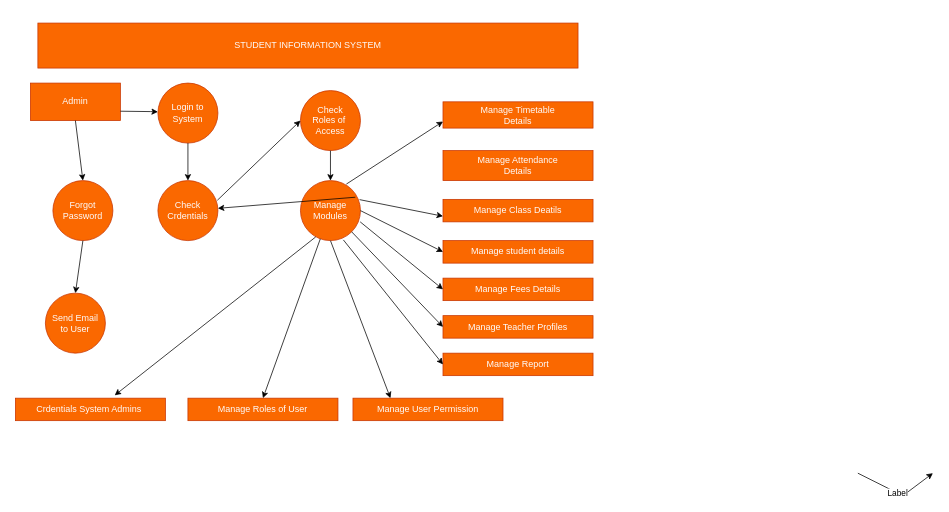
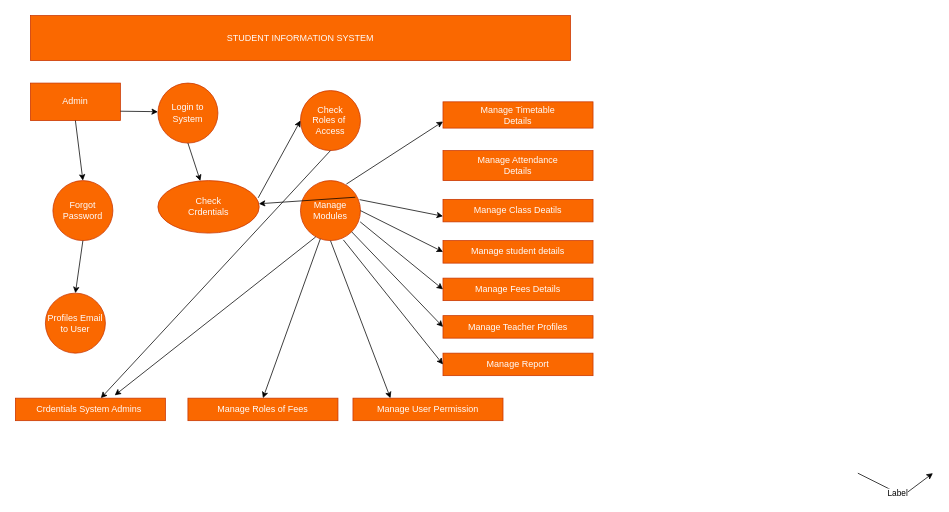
  <mxCell id="0" />
  <mxCell id="1" parent="0" />
- <mxCell id="2" value="STUDENT INFORMATION SYSTEM" style="rounded=0;whiteSpace=wrap;html=1;fillColor=#fa6800;strokeColor=#C73500;fontColor=#FDFDFD;" vertex="1" parent="1"><mxGeometry x="50" y="30" width="720" height="60" as="geometry" /></mxCell>
+ <mxCell id="2" value="STUDENT INFORMATION SYSTEM" style="rounded=0;whiteSpace=wrap;html=1;fillColor=#fa6800;strokeColor=#C73500;fontColor=#FDFDFD;" vertex="1" parent="1"><mxGeometry x="40" y="20" width="720" height="60" as="geometry" /></mxCell>
  <mxCell id="3" value="Admin" style="rounded=0;whiteSpace=wrap;html=1;fillColor=#fa6800;fontColor=#FDFDFD;strokeColor=#C73500;" vertex="1" parent="1"><mxGeometry x="40" y="110" width="120" height="50" as="geometry" /></mxCell>
  <mxCell id="4" value="" style="endArrow=classic;html=1;rounded=0;exitX=1;exitY=0.75;exitDx=0;exitDy=0;fontColor=#FDFDFD;" edge="1" parent="1" source="3" target="7"><mxGeometry width="50" height="50" relative="1" as="geometry"><mxPoint x="160" y="134.5" as="sourcePoint" /><mxPoint x="240" y="134.5" as="targetPoint" /><Array as="points"><mxPoint x="200" y="148" /></Array></mxGeometry></mxCell>
  <mxCell id="5" value="" style="endArrow=classic;html=1;rounded=0;" edge="1" parent="1"><mxGeometry relative="1" as="geometry"><mxPoint x="1143" y="630" as="sourcePoint" /><mxPoint x="1243" y="630" as="targetPoint" /><Array as="points"><mxPoint x="1203" y="660" /></Array></mxGeometry></mxCell>
  <mxCell id="6" value="Label" style="edgeLabel;resizable=0;html=1;;align=center;verticalAlign=middle;" connectable="0" vertex="1" parent="5"><mxGeometry relative="1" as="geometry" /></mxCell>
  <mxCell id="7" value="Login to&lt;div&gt;System&lt;/div&gt;" style="ellipse;whiteSpace=wrap;html=1;aspect=fixed;fillColor=#fa6800;fontColor=#FDFDFD;strokeColor=#C73500;" vertex="1" parent="1"><mxGeometry x="210" y="110" width="80" height="80" as="geometry" /></mxCell>
  <mxCell id="8" value="Forgot Password" style="ellipse;whiteSpace=wrap;html=1;aspect=fixed;fillColor=#fa6800;fontColor=#FDFDFD;strokeColor=#C73500;" vertex="1" parent="1"><mxGeometry x="70" y="240" width="80" height="80" as="geometry" /></mxCell>
  <mxCell id="9" value="" style="endArrow=classic;html=1;rounded=0;exitX=0.5;exitY=1;exitDx=0;exitDy=0;entryX=0.5;entryY=0;entryDx=0;entryDy=0;fontColor=#FDFDFD;" edge="1" parent="1" source="3" target="8"><mxGeometry width="50" height="50" relative="1" as="geometry"><mxPoint x="75" y="200" as="sourcePoint" /><mxPoint x="130" y="200" as="targetPoint" /></mxGeometry></mxCell>
- <mxCell id="10" value="Send Email&lt;div&gt;to User&lt;/div&gt;" style="ellipse;whiteSpace=wrap;html=1;aspect=fixed;fillColor=#fa6800;fontColor=#FDFDFD;strokeColor=#C73500;" vertex="1" parent="1"><mxGeometry x="60" y="390" width="80" height="80" as="geometry" /></mxCell>
+ <mxCell id="10" value="Profiles Email&lt;div&gt;to User&lt;/div&gt;" style="ellipse;whiteSpace=wrap;html=1;aspect=fixed;fillColor=#fa6800;fontColor=#FDFDFD;strokeColor=#C73500;" vertex="1" parent="1"><mxGeometry x="60" y="390" width="80" height="80" as="geometry" /></mxCell>
  <mxCell id="11" value="" style="endArrow=classic;html=1;rounded=0;exitX=0.5;exitY=1;exitDx=0;exitDy=0;entryX=0.5;entryY=0;entryDx=0;entryDy=0;fontColor=#FDFDFD;" edge="1" parent="1" source="8" target="10"><mxGeometry width="50" height="50" relative="1" as="geometry"><mxPoint x="70" y="330" as="sourcePoint" /><mxPoint x="120" y="280" as="targetPoint" /></mxGeometry></mxCell>
- <mxCell id="12" value="Check&lt;div&gt;Crdentials&lt;/div&gt;" style="ellipse;whiteSpace=wrap;html=1;aspect=fixed;fillColor=#fa6800;fontColor=#FDFDFD;strokeColor=#C73500;" vertex="1" parent="1"><mxGeometry x="210" y="240" width="80" height="80" as="geometry" /></mxCell>
+ <mxCell id="12" value="Check&lt;div&gt;Crdentials&lt;/div&gt;" style="ellipse;whiteSpace=wrap;html=1;aspect=fixed;fillColor=#fa6800;fontColor=#FDFDFD;strokeColor=#C73500;" vertex="1" parent="1"><mxGeometry x="210" y="240" width="135" height="70" as="geometry" /></mxCell>
  <mxCell id="13" value="" style="endArrow=classic;html=1;rounded=0;exitX=0.5;exitY=1;exitDx=0;exitDy=0;fontColor=#FDFDFD;" edge="1" parent="1" source="7" target="12"><mxGeometry width="50" height="50" relative="1" as="geometry"><mxPoint x="330" y="360" as="sourcePoint" /><mxPoint x="380" y="310" as="targetPoint" /></mxGeometry></mxCell>
  <mxCell id="14" value="Check&lt;div&gt;Roles of&amp;nbsp;&lt;/div&gt;&lt;div&gt;Access&lt;/div&gt;" style="ellipse;whiteSpace=wrap;html=1;aspect=fixed;fillColor=#fa6800;fontColor=#FDFDFD;strokeColor=#C73500;" vertex="1" parent="1"><mxGeometry x="400" y="120" width="80" height="80" as="geometry" /></mxCell>
  <mxCell id="15" value="" style="endArrow=classic;html=1;rounded=0;exitX=0.99;exitY=0.328;exitDx=0;exitDy=0;entryX=0;entryY=0.5;entryDx=0;entryDy=0;exitPerimeter=0;fontColor=#FDFDFD;" edge="1" parent="1" source="12" target="14"><mxGeometry width="50" height="50" relative="1" as="geometry"><mxPoint x="330" y="360" as="sourcePoint" /><mxPoint x="380" y="310" as="targetPoint" /></mxGeometry></mxCell>
  <mxCell id="16" value="&lt;font&gt;Manage&lt;/font&gt;&lt;div&gt;&lt;font&gt;Modules&lt;/font&gt;&lt;/div&gt;" style="ellipse;whiteSpace=wrap;html=1;aspect=fixed;fillColor=#fa6800;fontColor=#FDFDFD;strokeColor=#C73500;" vertex="1" parent="1"><mxGeometry x="400" y="240" width="80" height="80" as="geometry" /></mxCell>
- <mxCell id="17" value="" style="endArrow=classic;html=1;rounded=0;exitX=0.5;exitY=1;exitDx=0;exitDy=0;entryX=0.5;entryY=0;entryDx=0;entryDy=0;fontColor=#FDFDFD;" edge="1" parent="1" source="14" target="16"><mxGeometry width="50" height="50" relative="1" as="geometry"><mxPoint x="350" y="370" as="sourcePoint" /><mxPoint x="400" y="320" as="targetPoint" /></mxGeometry></mxCell>
+ <mxCell id="17" value="" style="endArrow=classic;html=1;rounded=0;exitX=0.5;exitY=1;exitDx=0;exitDy=0;fontColor=#FDFDFD;" edge="1" parent="1" source="14" target="25"><mxGeometry width="50" height="50" relative="1" as="geometry"><mxPoint x="350" y="370" as="sourcePoint" /><mxPoint x="400" y="320" as="targetPoint" /></mxGeometry></mxCell>
  <mxCell id="18" value="Manage Timetable&lt;div&gt;Details&lt;/div&gt;" style="rounded=0;whiteSpace=wrap;html=1;fillColor=#fa6800;fontColor=#FDFDFD;strokeColor=#C73500;" vertex="1" parent="1"><mxGeometry x="590" y="135" width="200" height="35" as="geometry" /></mxCell>
  <mxCell id="19" value="Manage Attendance&lt;div&gt;Details&lt;/div&gt;" style="rounded=0;whiteSpace=wrap;html=1;fillColor=#fa6800;fontColor=#FDFDFD;strokeColor=#C73500;" vertex="1" parent="1"><mxGeometry x="590" y="200" width="200" height="40" as="geometry" /></mxCell>
  <mxCell id="20" value="Manage Class Deatils" style="rounded=0;whiteSpace=wrap;html=1;fillColor=#fa6800;fontColor=#FDFDFD;strokeColor=#C73500;" vertex="1" parent="1"><mxGeometry x="590" y="265" width="200" height="30" as="geometry" /></mxCell>
  <mxCell id="21" value="Manage student&amp;nbsp;&lt;span style=&quot;background-color: transparent;&quot;&gt;details&lt;/span&gt;" style="rounded=0;whiteSpace=wrap;html=1;fillColor=#fa6800;fontColor=#FDFDFD;strokeColor=#C73500;" vertex="1" parent="1"><mxGeometry x="590" y="320" width="200" height="30" as="geometry" /></mxCell>
  <mxCell id="22" value="Manage Fees Details" style="rounded=0;whiteSpace=wrap;html=1;fillColor=#fa6800;fontColor=#FDFDFD;strokeColor=#C73500;" vertex="1" parent="1"><mxGeometry x="590" y="370" width="200" height="30" as="geometry" /></mxCell>
  <mxCell id="23" value="Manage Teacher Profiles" style="rounded=0;whiteSpace=wrap;html=1;fillColor=#fa6800;fontColor=#FDFDFD;strokeColor=#C73500;" vertex="1" parent="1"><mxGeometry x="590" y="420" width="200" height="30" as="geometry" /></mxCell>
  <mxCell id="24" value="Manage Report" style="rounded=0;whiteSpace=wrap;html=1;fillColor=#fa6800;fontColor=#FDFDFD;strokeColor=#C73500;" vertex="1" parent="1"><mxGeometry x="590" y="470" width="200" height="30" as="geometry" /></mxCell>
  <mxCell id="25" value="Crdentials System Admins&amp;nbsp;" style="rounded=0;whiteSpace=wrap;html=1;fillColor=#fa6800;fontColor=light-dark(#fefbfb, #ededed);strokeColor=#C73500;" vertex="1" parent="1"><mxGeometry x="20" y="530" width="200" height="30" as="geometry" /></mxCell>
  <mxCell id="26" value="Manage User Permission" style="rounded=0;whiteSpace=wrap;html=1;fillColor=#fa6800;fontColor=#FDFDFD;strokeColor=#C73500;" vertex="1" parent="1"><mxGeometry x="470" y="530" width="200" height="30" as="geometry" /></mxCell>
- <mxCell id="27" value="Manage Roles of User" style="rounded=0;whiteSpace=wrap;html=1;fillColor=#fa6800;fontColor=#FDFDFD;strokeColor=#C73500;" vertex="1" parent="1"><mxGeometry x="250" y="530" width="200" height="30" as="geometry" /></mxCell>
+ <mxCell id="27" value="Manage Roles of Fees" style="rounded=0;whiteSpace=wrap;html=1;fillColor=#fa6800;fontColor=#FDFDFD;strokeColor=#C73500;" vertex="1" parent="1"><mxGeometry x="250" y="530" width="200" height="30" as="geometry" /></mxCell>
  <mxCell id="28" value="" style="endArrow=classic;html=1;rounded=0;exitX=0.255;exitY=0.938;exitDx=0;exitDy=0;exitPerimeter=0;entryX=0.662;entryY=-0.127;entryDx=0;entryDy=0;entryPerimeter=0;fontColor=#FDFDFD;" edge="1" parent="1" source="16" target="25"><mxGeometry width="50" height="50" relative="1" as="geometry"><mxPoint x="260" y="450" as="sourcePoint" /><mxPoint x="310" y="400" as="targetPoint" /></mxGeometry></mxCell>
  <mxCell id="29" value="" style="endArrow=classic;html=1;rounded=0;entryX=0.5;entryY=0;entryDx=0;entryDy=0;fontColor=#FDFDFD;" edge="1" parent="1" source="16" target="27"><mxGeometry width="50" height="50" relative="1" as="geometry"><mxPoint x="260" y="450" as="sourcePoint" /><mxPoint x="310" y="400" as="targetPoint" /></mxGeometry></mxCell>
  <mxCell id="30" value="" style="endArrow=classic;html=1;rounded=0;exitX=0.5;exitY=1;exitDx=0;exitDy=0;entryX=0.25;entryY=0;entryDx=0;entryDy=0;fontColor=#FDFDFD;" edge="1" parent="1" source="16" target="26"><mxGeometry width="50" height="50" relative="1" as="geometry"><mxPoint x="260" y="450" as="sourcePoint" /><mxPoint x="520" y="520" as="targetPoint" /></mxGeometry></mxCell>
  <mxCell id="31" value="" style="endArrow=classic;html=1;rounded=0;entryX=0;entryY=0.5;entryDx=0;entryDy=0;exitX=0.715;exitY=0.988;exitDx=0;exitDy=0;exitPerimeter=0;fontColor=#FDFDFD;" edge="1" parent="1" source="16" target="24"><mxGeometry width="50" height="50" relative="1" as="geometry"><mxPoint x="450" y="310" as="sourcePoint" /><mxPoint x="570" y="400" as="targetPoint" /></mxGeometry></mxCell>
  <mxCell id="32" value="" style="endArrow=classic;html=1;rounded=0;exitX=1;exitY=1;exitDx=0;exitDy=0;entryX=0;entryY=0.5;entryDx=0;entryDy=0;fontColor=#FDFDFD;" edge="1" parent="1" source="16" target="23"><mxGeometry width="50" height="50" relative="1" as="geometry"><mxPoint x="520" y="450" as="sourcePoint" /><mxPoint x="570" y="400" as="targetPoint" /></mxGeometry></mxCell>
  <mxCell id="33" value="" style="endArrow=classic;html=1;rounded=0;exitX=0.995;exitY=0.687;exitDx=0;exitDy=0;exitPerimeter=0;entryX=0;entryY=0.5;entryDx=0;entryDy=0;fontColor=#FDFDFD;" edge="1" parent="1" source="16" target="22"><mxGeometry width="50" height="50" relative="1" as="geometry"><mxPoint x="520" y="450" as="sourcePoint" /><mxPoint x="570" y="400" as="targetPoint" /></mxGeometry></mxCell>
  <mxCell id="34" value="" style="endArrow=classic;html=1;rounded=0;exitX=1;exitY=0.5;exitDx=0;exitDy=0;entryX=0;entryY=0.5;entryDx=0;entryDy=0;fontColor=#FDFDFD;" edge="1" parent="1" source="16" target="21"><mxGeometry width="50" height="50" relative="1" as="geometry"><mxPoint x="490" y="450" as="sourcePoint" /><mxPoint x="540" y="400" as="targetPoint" /></mxGeometry></mxCell>
  <mxCell id="35" value="" style="endArrow=classic;html=1;rounded=0;exitX=0.985;exitY=0.317;exitDx=0;exitDy=0;exitPerimeter=0;entryX=0;entryY=0.75;entryDx=0;entryDy=0;fontColor=#FDFDFD;" edge="1" parent="1" source="16" target="20"><mxGeometry width="50" height="50" relative="1" as="geometry"><mxPoint x="490" y="450" as="sourcePoint" /><mxPoint x="540" y="400" as="targetPoint" /></mxGeometry></mxCell>
  <mxCell id="36" value="" style="endArrow=classic;html=1;rounded=0;exitX=0.915;exitY=0.277;exitDx=0;exitDy=0;exitPerimeter=0;fontColor=#FDFDFD;" edge="1" parent="1" source="16" target="12"><mxGeometry width="50" height="50" relative="1" as="geometry"><mxPoint x="490" y="450" as="sourcePoint" /><mxPoint x="540" y="400" as="targetPoint" /></mxGeometry></mxCell>
  <mxCell id="37" value="" style="endArrow=classic;html=1;rounded=0;exitX=0.765;exitY=0.058;exitDx=0;exitDy=0;exitPerimeter=0;entryX=0;entryY=0.75;entryDx=0;entryDy=0;fontColor=#FDFDFD;" edge="1" parent="1" source="16" target="18"><mxGeometry width="50" height="50" relative="1" as="geometry"><mxPoint x="490" y="450" as="sourcePoint" /><mxPoint x="540" y="400" as="targetPoint" /></mxGeometry></mxCell>
